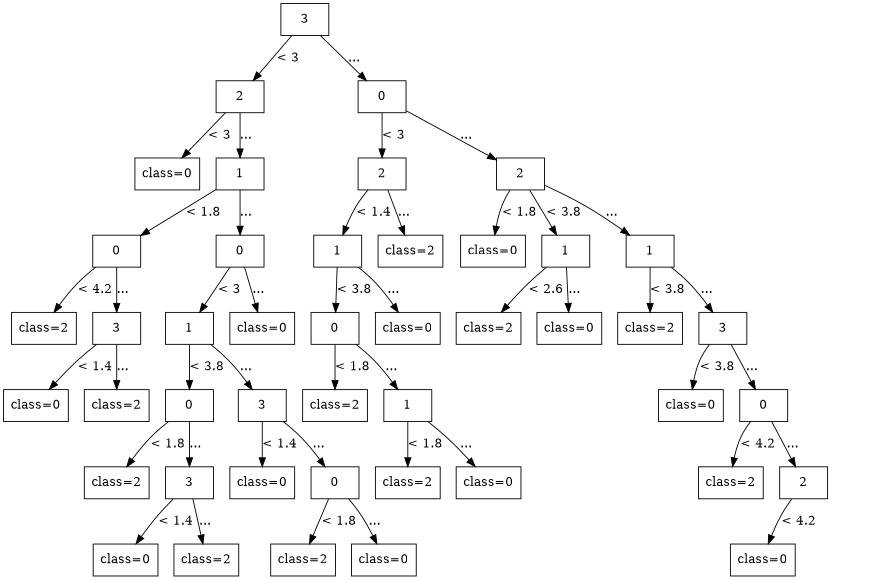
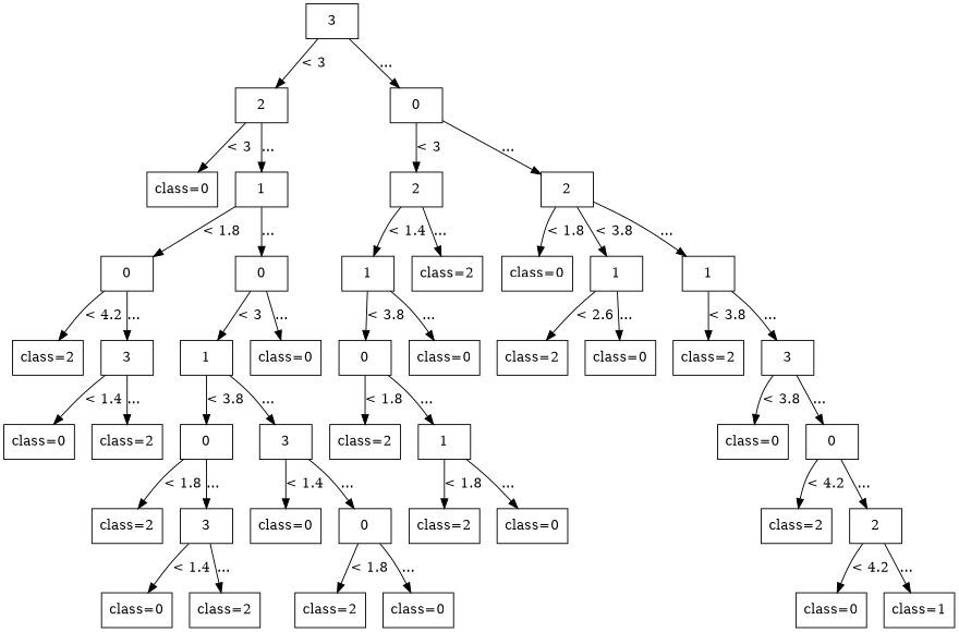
  digraph {
    node [shape=box]
    n1 [label=3]
    n2 [label=2]
    n3 [label=0]
    n4 [label="class=0"]
    n5 [label=1]
    n6 [label=2]
    n7 [label=2]
    n8 [label=0]
    n9 [label=0]
    n10 [label=1]
    n11 [label="class=2"]
    n12 [label="class=0"]
    n13 [label=1]
    n14 [label=1]
    n15 [label="class=2"]
    n16 [label=3]
    n17 [label=1]
    n18 [label="class=0"]
    n19 [label=0]
    n20 [label="class=0"]
    n21 [label="class=2"]
    n22 [label="class=0"]
    n23 [label="class=2"]
    n24 [label=3]
    n25 [label="class=0"]
    n26 [label="class=2"]
    n27 [label=0]
    n28 [label=3]
    n29 [label="class=2"]
    n30 [label=1]
    n31 [label="class=0"]
    n32 [label=0]
    n33 [label="class=2"]
    n34 [label=3]
    n35 [label="class=0"]
    n36 [label=0]
    n37 [label="class=2"]
    n38 [label="class=0"]
    n39 [label="class=2"]
    n40 [label=2]
    n41 [label="class=0"]
    n42 [label="class=2"]
    n43 [label="class=2"]
    n44 [label="class=0"]
    n45 [label="class=0"]
+   n46 [label="class=1"]
    n1 -> n2 [label="< 3"]
    n1 -> n3 [label="..."]
    n2 -> n4 [label="< 3"]
    n2 -> n5 [label="..."]
    n3 -> n6 [label="< 3"]
    n3 -> n7 [label="..."]
    n5 -> n8 [label="< 1.8"]
    n5 -> n9 [label="..."]
    n6 -> n10 [label="< 1.4"]
    n6 -> n11 [label="..."]
    n7 -> n12 [label="< 1.8"]
    n7 -> n13 [label="< 3.8"]
    n7 -> n14 [label="..."]
    n8 -> n15 [label="< 4.2"]
    n8 -> n16 [label="..."]
    n9 -> n17 [label="< 3"]
    n9 -> n18 [label="..."]
    n10 -> n19 [label="< 3.8"]
    n10 -> n20 [label="..."]
    n13 -> n21 [label="< 2.6"]
    n13 -> n22 [label="..."]
    n14 -> n23 [label="< 3.8"]
    n14 -> n24 [label="..."]
    n16 -> n25 [label="< 1.4"]
    n16 -> n26 [label="..."]
    n17 -> n27 [label="< 3.8"]
    n17 -> n28 [label="..."]
    n19 -> n29 [label="< 1.8"]
    n19 -> n30 [label="..."]
    n24 -> n31 [label="< 3.8"]
    n24 -> n32 [label="..."]
    n27 -> n33 [label="< 1.8"]
    n27 -> n34 [label="..."]
    n28 -> n35 [label="< 1.4"]
    n28 -> n36 [label="..."]
    n30 -> n37 [label="< 1.8"]
    n30 -> n38 [label="..."]
    n32 -> n39 [label="< 4.2"]
    n32 -> n40 [label="..."]
    n34 -> n41 [label="< 1.4"]
    n34 -> n42 [label="..."]
    n36 -> n43 [label="< 1.8"]
    n36 -> n44 [label="..."]
    n40 -> n45 [label="< 4.2"]
+   n40 -> n46 [label="..."]
  }
